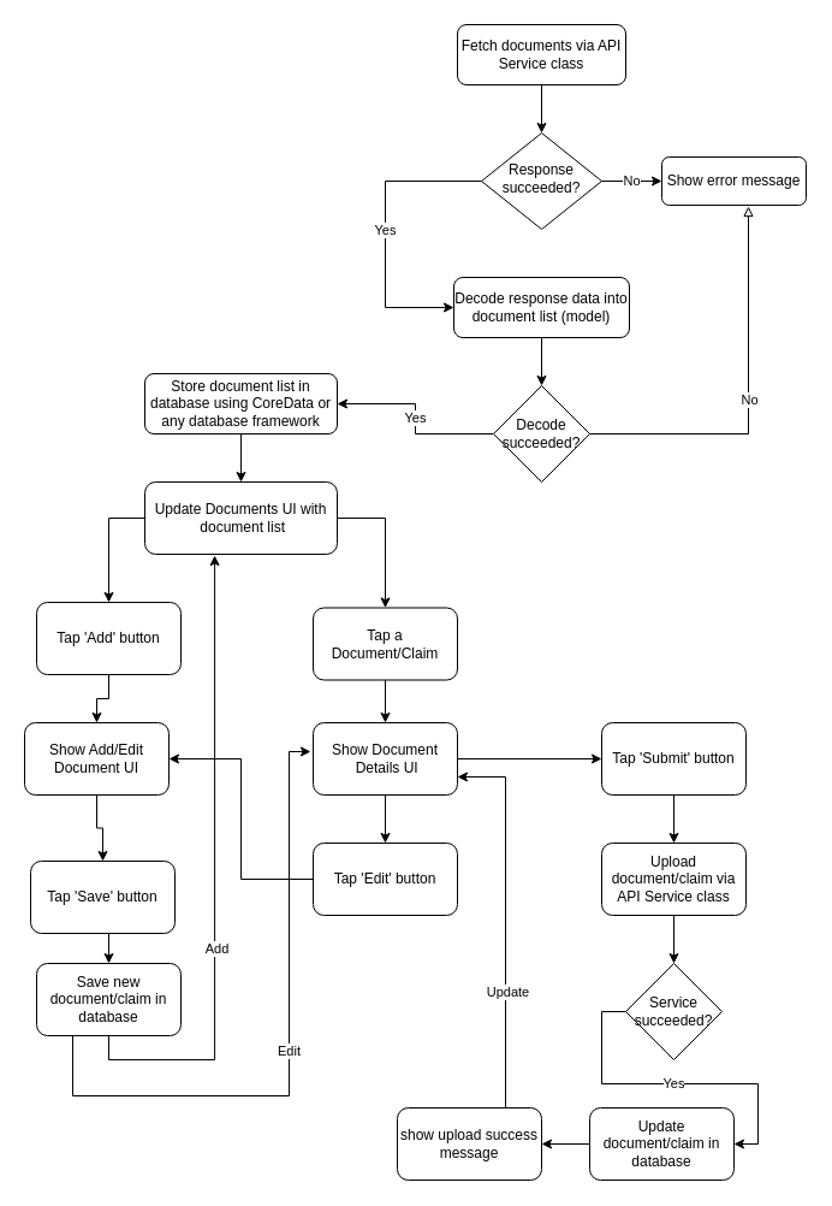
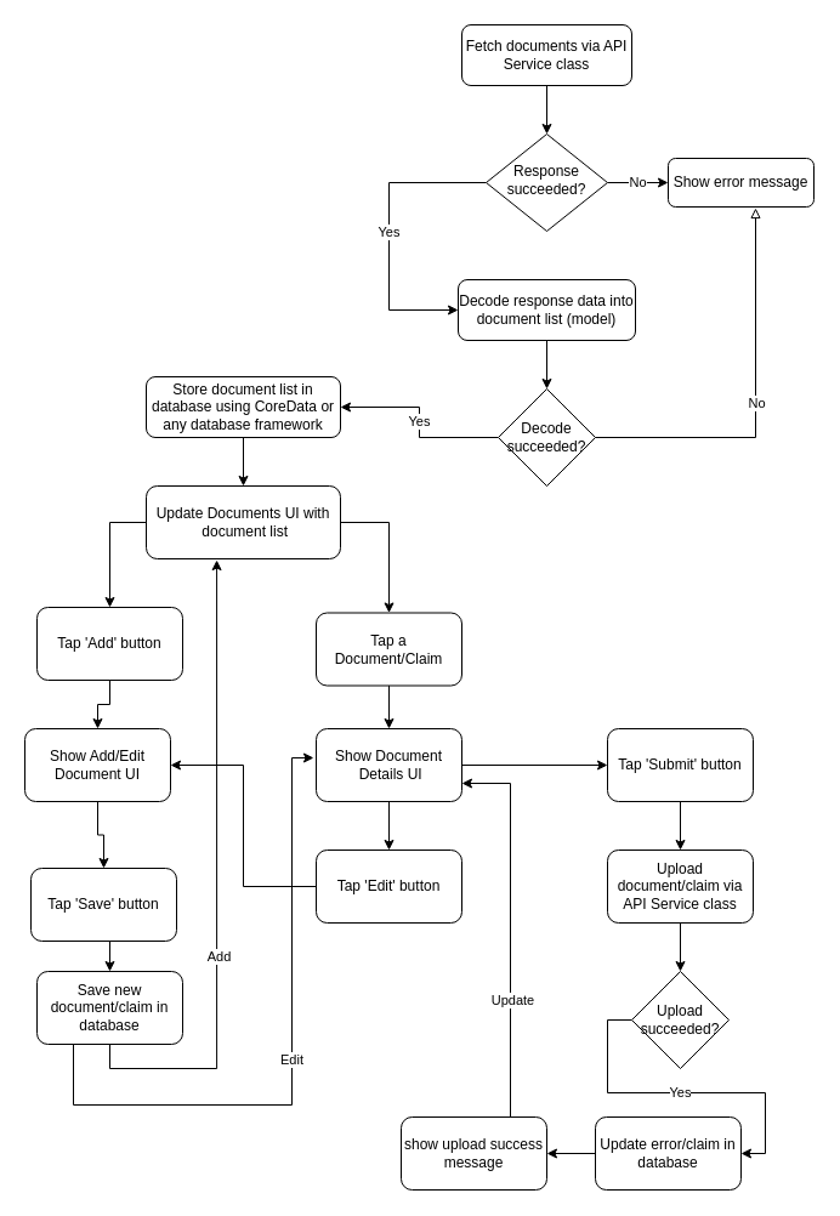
  <mxCell id="0" />
  <mxCell id="1" parent="0" />
  <mxCell id="2" value="No" style="edgeStyle=orthogonalEdgeStyle;rounded=0;orthogonalLoop=1;jettySize=auto;html=1;exitX=1;exitY=0.5;exitDx=0;exitDy=0;entryX=0;entryY=0.5;entryDx=0;entryDy=0;" edge="1" parent="1" source="4" target="5"><mxGeometry relative="1" as="geometry" /></mxCell>
  <mxCell id="3" value="Yes&lt;br&gt;" style="edgeStyle=orthogonalEdgeStyle;rounded=0;orthogonalLoop=1;jettySize=auto;html=1;exitX=0;exitY=0.5;exitDx=0;exitDy=0;entryX=0;entryY=0.5;entryDx=0;entryDy=0;" edge="1" parent="1" source="4" target="10"><mxGeometry relative="1" as="geometry"><mxPoint x="320" y="260" as="targetPoint" /><Array as="points"><mxPoint x="320" y="150" /><mxPoint x="320" y="255" /></Array></mxGeometry></mxCell>
  <mxCell id="4" value="Response succeeded?" style="rhombus;whiteSpace=wrap;html=1;shadow=0;fontFamily=Helvetica;fontSize=12;align=center;strokeWidth=1;spacing=6;spacingTop=-4;" parent="1" vertex="1"><mxGeometry x="400" y="110" width="100" height="80" as="geometry" /></mxCell>
  <mxCell id="5" value="Show error message" style="rounded=1;whiteSpace=wrap;html=1;fontSize=12;glass=0;strokeWidth=1;shadow=0;" parent="1" vertex="1"><mxGeometry x="550" y="130" width="120" height="40" as="geometry" /></mxCell>
  <mxCell id="6" style="edgeStyle=orthogonalEdgeStyle;rounded=0;orthogonalLoop=1;jettySize=auto;html=1;exitX=0.5;exitY=1;exitDx=0;exitDy=0;entryX=0.5;entryY=0;entryDx=0;entryDy=0;" edge="1" parent="1" source="7" target="4"><mxGeometry relative="1" as="geometry" /></mxCell>
  <mxCell id="7" value="Fetch documents via API Service class" style="rounded=1;whiteSpace=wrap;html=1;" vertex="1" parent="1"><mxGeometry x="380" y="20" width="140" height="50" as="geometry" /></mxCell>
  <mxCell id="8" style="edgeStyle=orthogonalEdgeStyle;rounded=0;orthogonalLoop=1;jettySize=auto;html=1;exitX=0.5;exitY=1;exitDx=0;exitDy=0;" edge="1" parent="1" source="4" target="4"><mxGeometry relative="1" as="geometry" /></mxCell>
  <mxCell id="9" style="edgeStyle=orthogonalEdgeStyle;rounded=0;orthogonalLoop=1;jettySize=auto;html=1;exitX=0.5;exitY=1;exitDx=0;exitDy=0;" edge="1" parent="1" source="10" target="12"><mxGeometry relative="1" as="geometry" /></mxCell>
  <mxCell id="10" value="Decode response data into document list (model)" style="rounded=1;whiteSpace=wrap;html=1;" vertex="1" parent="1"><mxGeometry x="377" y="230" width="146" height="50" as="geometry" /></mxCell>
  <mxCell id="11" value="Yes" style="edgeStyle=orthogonalEdgeStyle;rounded=0;orthogonalLoop=1;jettySize=auto;html=1;exitX=0;exitY=0.5;exitDx=0;exitDy=0;entryX=1;entryY=0.5;entryDx=0;entryDy=0;" edge="1" parent="1" source="12" target="14"><mxGeometry relative="1" as="geometry" /></mxCell>
  <mxCell id="12" value="Decode succeeded?" style="rhombus;whiteSpace=wrap;html=1;" vertex="1" parent="1"><mxGeometry x="410" y="320" width="80" height="80" as="geometry" /></mxCell>
  <mxCell id="13" style="edgeStyle=orthogonalEdgeStyle;rounded=0;orthogonalLoop=1;jettySize=auto;html=1;exitX=0.5;exitY=1;exitDx=0;exitDy=0;entryX=0.5;entryY=0;entryDx=0;entryDy=0;" edge="1" parent="1" source="14" target="17"><mxGeometry relative="1" as="geometry" /></mxCell>
  <mxCell id="14" value="Store document list in database using CoreData or any database framework" style="rounded=1;whiteSpace=wrap;html=1;" vertex="1" parent="1"><mxGeometry x="120" y="310" width="160" height="50" as="geometry" /></mxCell>
  <mxCell id="15" style="edgeStyle=orthogonalEdgeStyle;rounded=0;orthogonalLoop=1;jettySize=auto;html=1;exitX=0;exitY=0.5;exitDx=0;exitDy=0;entryX=0.5;entryY=0;entryDx=0;entryDy=0;" edge="1" parent="1" source="17" target="19"><mxGeometry relative="1" as="geometry"><mxPoint x="60" y="430" as="targetPoint" /></mxGeometry></mxCell>
  <mxCell id="16" style="edgeStyle=orthogonalEdgeStyle;rounded=0;orthogonalLoop=1;jettySize=auto;html=1;exitX=1;exitY=0.5;exitDx=0;exitDy=0;" edge="1" parent="1" source="17" target="23"><mxGeometry relative="1" as="geometry"><mxPoint x="340" y="430" as="targetPoint" /></mxGeometry></mxCell>
  <mxCell id="17" value="Update Documents UI with &amp;nbsp;document list" style="rounded=1;whiteSpace=wrap;html=1;" vertex="1" parent="1"><mxGeometry x="120" y="400" width="160" height="60" as="geometry" /></mxCell>
  <mxCell id="18" style="edgeStyle=orthogonalEdgeStyle;rounded=0;orthogonalLoop=1;jettySize=auto;html=1;exitX=0.5;exitY=1;exitDx=0;exitDy=0;entryX=0.5;entryY=0;entryDx=0;entryDy=0;" edge="1" parent="1" source="19" target="21"><mxGeometry relative="1" as="geometry" /></mxCell>
  <mxCell id="19" value="Tap 'Add' button" style="rounded=1;whiteSpace=wrap;html=1;" vertex="1" parent="1"><mxGeometry x="30" y="500" width="120" height="60" as="geometry" /></mxCell>
  <mxCell id="20" style="edgeStyle=orthogonalEdgeStyle;rounded=0;orthogonalLoop=1;jettySize=auto;html=1;exitX=0.5;exitY=1;exitDx=0;exitDy=0;entryX=0.5;entryY=0;entryDx=0;entryDy=0;" edge="1" parent="1" source="21" target="30"><mxGeometry relative="1" as="geometry" /></mxCell>
  <mxCell id="21" value="Show Add/Edit Document UI" style="rounded=1;whiteSpace=wrap;html=1;" vertex="1" parent="1"><mxGeometry x="20" y="600" width="120" height="60" as="geometry" /></mxCell>
  <mxCell id="22" style="edgeStyle=orthogonalEdgeStyle;rounded=0;orthogonalLoop=1;jettySize=auto;html=1;exitX=0.5;exitY=1;exitDx=0;exitDy=0;entryX=0.5;entryY=0;entryDx=0;entryDy=0;" edge="1" parent="1" source="23" target="26"><mxGeometry relative="1" as="geometry" /></mxCell>
  <mxCell id="23" value="Tap a Document/Claim" style="rounded=1;whiteSpace=wrap;html=1;" vertex="1" parent="1"><mxGeometry x="260" y="504.5" width="120" height="60" as="geometry" /></mxCell>
  <mxCell id="24" style="edgeStyle=orthogonalEdgeStyle;rounded=0;orthogonalLoop=1;jettySize=auto;html=1;exitX=0.5;exitY=1;exitDx=0;exitDy=0;entryX=0.5;entryY=0;entryDx=0;entryDy=0;" edge="1" parent="1" source="26" target="36"><mxGeometry relative="1" as="geometry" /></mxCell>
  <mxCell id="25" style="edgeStyle=orthogonalEdgeStyle;rounded=0;orthogonalLoop=1;jettySize=auto;html=1;exitX=1;exitY=0.5;exitDx=0;exitDy=0;entryX=0;entryY=0.5;entryDx=0;entryDy=0;" edge="1" parent="1" source="26" target="38"><mxGeometry relative="1" as="geometry" /></mxCell>
  <mxCell id="26" value="Show Document &amp;nbsp;Details UI" style="rounded=1;whiteSpace=wrap;html=1;" vertex="1" parent="1"><mxGeometry x="260" y="600" width="120" height="60" as="geometry" /></mxCell>
  <mxCell id="27" value="" style="endArrow=block;html=1;rounded=0;exitX=1;exitY=0.5;exitDx=0;exitDy=0;entryX=0.6;entryY=1.025;entryDx=0;entryDy=0;entryPerimeter=0;endFill=0;" edge="1" parent="1" source="12" target="5"><mxGeometry relative="1" as="geometry"><mxPoint x="380" y="450" as="sourcePoint" /><mxPoint x="620" y="360" as="targetPoint" /><Array as="points"><mxPoint x="622" y="360" /></Array></mxGeometry></mxCell>
  <mxCell id="28" value="No" style="edgeLabel;resizable=0;html=1;align=center;verticalAlign=middle;" connectable="0" vertex="1" parent="27"><mxGeometry relative="1" as="geometry" /></mxCell>
  <mxCell id="29" style="edgeStyle=orthogonalEdgeStyle;rounded=0;orthogonalLoop=1;jettySize=auto;html=1;exitX=0.5;exitY=1;exitDx=0;exitDy=0;entryX=0.5;entryY=0;entryDx=0;entryDy=0;" edge="1" parent="1" source="30" target="34"><mxGeometry relative="1" as="geometry" /></mxCell>
  <mxCell id="30" value="Tap 'Save' button" style="rounded=1;whiteSpace=wrap;html=1;" vertex="1" parent="1"><mxGeometry x="25" y="715" width="120" height="60" as="geometry" /></mxCell>
  <mxCell id="31" style="edgeStyle=orthogonalEdgeStyle;rounded=0;orthogonalLoop=1;jettySize=auto;html=1;exitX=0.5;exitY=1;exitDx=0;exitDy=0;entryX=0.363;entryY=1.017;entryDx=0;entryDy=0;entryPerimeter=0;" edge="1" parent="1" source="34" target="17"><mxGeometry relative="1" as="geometry" /></mxCell>
  <mxCell id="32" value="Add" style="edgeLabel;html=1;align=center;verticalAlign=middle;resizable=0;points=[];" vertex="1" connectable="0" parent="31"><mxGeometry x="-0.237" y="-1" relative="1" as="geometry"><mxPoint as="offset" /></mxGeometry></mxCell>
  <mxCell id="33" value="Edit" style="edgeStyle=orthogonalEdgeStyle;rounded=0;orthogonalLoop=1;jettySize=auto;html=1;exitX=0.25;exitY=1;exitDx=0;exitDy=0;entryX=-0.017;entryY=0.4;entryDx=0;entryDy=0;entryPerimeter=0;" edge="1" parent="1" source="34" target="26"><mxGeometry relative="1" as="geometry"><mxPoint x="240" y="620" as="targetPoint" /><Array as="points"><mxPoint x="60" y="910" /><mxPoint x="240" y="910" /><mxPoint x="240" y="624" /></Array></mxGeometry></mxCell>
  <mxCell id="34" value="Save new document/claim in database" style="rounded=1;whiteSpace=wrap;html=1;" vertex="1" parent="1"><mxGeometry x="30" y="800" width="120" height="60" as="geometry" /></mxCell>
  <mxCell id="35" style="edgeStyle=orthogonalEdgeStyle;rounded=0;orthogonalLoop=1;jettySize=auto;html=1;exitX=0;exitY=0.5;exitDx=0;exitDy=0;entryX=1;entryY=0.5;entryDx=0;entryDy=0;" edge="1" parent="1" source="36" target="21"><mxGeometry relative="1" as="geometry" /></mxCell>
  <mxCell id="36" value="Tap 'Edit' button" style="rounded=1;whiteSpace=wrap;html=1;" vertex="1" parent="1"><mxGeometry x="260" y="700" width="120" height="60" as="geometry" /></mxCell>
  <mxCell id="37" style="edgeStyle=orthogonalEdgeStyle;rounded=0;orthogonalLoop=1;jettySize=auto;html=1;exitX=0.5;exitY=1;exitDx=0;exitDy=0;entryX=0.5;entryY=0;entryDx=0;entryDy=0;" edge="1" parent="1" source="38" target="40"><mxGeometry relative="1" as="geometry" /></mxCell>
  <mxCell id="38" value="Tap 'Submit' button" style="rounded=1;whiteSpace=wrap;html=1;" vertex="1" parent="1"><mxGeometry x="500" y="600" width="120" height="60" as="geometry" /></mxCell>
  <mxCell id="39" style="edgeStyle=orthogonalEdgeStyle;rounded=0;orthogonalLoop=1;jettySize=auto;html=1;exitX=0.5;exitY=1;exitDx=0;exitDy=0;entryX=0.5;entryY=0;entryDx=0;entryDy=0;" edge="1" parent="1" source="40" target="42"><mxGeometry relative="1" as="geometry" /></mxCell>
  <mxCell id="40" value="Upload document/claim via API Service class" style="rounded=1;whiteSpace=wrap;html=1;" vertex="1" parent="1"><mxGeometry x="500" y="700" width="120" height="60" as="geometry" /></mxCell>
  <mxCell id="41" value="Yes" style="edgeStyle=orthogonalEdgeStyle;rounded=0;orthogonalLoop=1;jettySize=auto;html=1;exitX=0;exitY=0.5;exitDx=0;exitDy=0;entryX=1;entryY=0.5;entryDx=0;entryDy=0;" edge="1" parent="1" source="42" target="44"><mxGeometry relative="1" as="geometry" /></mxCell>
- <mxCell id="42" value="Service succeeded?" style="rhombus;whiteSpace=wrap;html=1;" vertex="1" parent="1"><mxGeometry x="520" y="800" width="80" height="80" as="geometry" /></mxCell>
+ <mxCell id="42" value="Upload succeeded?" style="rhombus;whiteSpace=wrap;html=1;" vertex="1" parent="1"><mxGeometry x="520" y="800" width="80" height="80" as="geometry" /></mxCell>
  <mxCell id="43" style="edgeStyle=orthogonalEdgeStyle;rounded=0;orthogonalLoop=1;jettySize=auto;html=1;exitX=0;exitY=0.5;exitDx=0;exitDy=0;" edge="1" parent="1" source="44" target="47"><mxGeometry relative="1" as="geometry" /></mxCell>
- <mxCell id="44" value="Update document/claim in database" style="rounded=1;whiteSpace=wrap;html=1;" vertex="1" parent="1"><mxGeometry x="490" y="920" width="120" height="60" as="geometry" /></mxCell>
+ <mxCell id="44" value="Update error/claim in database" style="rounded=1;whiteSpace=wrap;html=1;" vertex="1" parent="1"><mxGeometry x="490" y="920" width="120" height="60" as="geometry" /></mxCell>
  <mxCell id="45" style="edgeStyle=orthogonalEdgeStyle;rounded=0;orthogonalLoop=1;jettySize=auto;html=1;exitX=0.75;exitY=0;exitDx=0;exitDy=0;entryX=1;entryY=0.75;entryDx=0;entryDy=0;" edge="1" parent="1" source="47" target="26"><mxGeometry relative="1" as="geometry"><mxPoint x="420" y="650" as="targetPoint" /></mxGeometry></mxCell>
  <mxCell id="46" value="Update" style="edgeLabel;html=1;align=center;verticalAlign=middle;resizable=0;points=[];" vertex="1" connectable="0" parent="45"><mxGeometry x="-0.384" y="-1" relative="1" as="geometry"><mxPoint as="offset" /></mxGeometry></mxCell>
  <mxCell id="47" value="show upload success message" style="rounded=1;whiteSpace=wrap;html=1;" vertex="1" parent="1"><mxGeometry x="330" y="920" width="120" height="60" as="geometry" /></mxCell>
